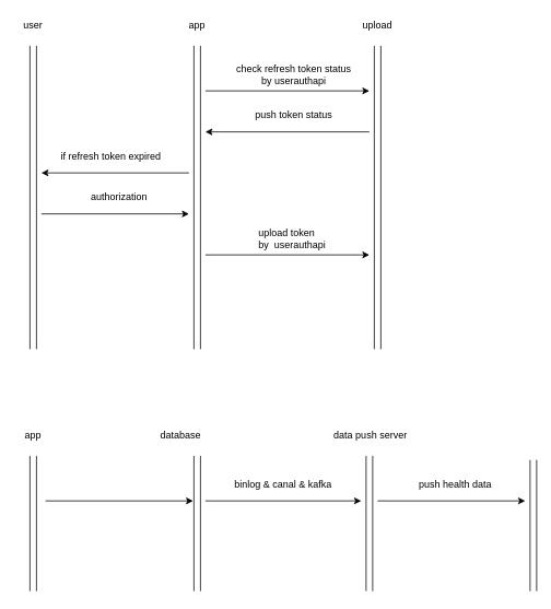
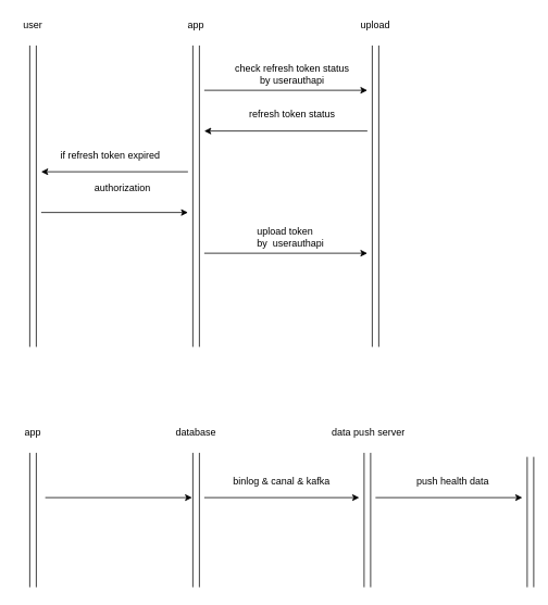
  <mxCell id="0" />
  <mxCell id="1" parent="0" />
  <mxCell id="2" value="" style="shape=link;html=1;width=8;" edge="1" parent="1"><mxGeometry width="100" relative="1" as="geometry"><mxPoint x="40" y="55" as="sourcePoint" /><mxPoint x="40" y="425" as="targetPoint" /></mxGeometry></mxCell>
  <mxCell id="3" value="" style="shape=link;html=1;width=8;" edge="1" parent="1"><mxGeometry width="100" relative="1" as="geometry"><mxPoint x="240" y="55" as="sourcePoint" /><mxPoint x="240" y="425" as="targetPoint" /></mxGeometry></mxCell>
  <mxCell id="4" value="" style="shape=link;html=1;width=8;" edge="1" parent="1"><mxGeometry width="100" relative="1" as="geometry"><mxPoint x="460" y="55" as="sourcePoint" /><mxPoint x="460" y="425" as="targetPoint" /></mxGeometry></mxCell>
  <mxCell id="5" value="user" style="text;html=1;strokeColor=none;fillColor=none;align=center;verticalAlign=middle;whiteSpace=wrap;rounded=0;" vertex="1" parent="1"><mxGeometry x="20" y="20" width="40" height="20" as="geometry" /></mxCell>
  <mxCell id="6" value="app" style="text;html=1;strokeColor=none;fillColor=none;align=center;verticalAlign=middle;whiteSpace=wrap;rounded=0;" vertex="1" parent="1"><mxGeometry x="220" y="20" width="40" height="20" as="geometry" /></mxCell>
  <mxCell id="7" value="upload" style="text;html=1;strokeColor=none;fillColor=none;align=center;verticalAlign=middle;whiteSpace=wrap;rounded=0;" vertex="1" parent="1"><mxGeometry x="440" y="20" width="40" height="20" as="geometry" /></mxCell>
  <mxCell id="8" value="" style="endArrow=classic;html=1;" edge="1" parent="1"><mxGeometry width="50" height="50" relative="1" as="geometry"><mxPoint x="250" y="110" as="sourcePoint" /><mxPoint x="450" y="110" as="targetPoint" /></mxGeometry></mxCell>
  <mxCell id="9" value="check refresh token status&lt;br&gt;by userauthapi" style="text;html=1;strokeColor=none;fillColor=none;align=center;verticalAlign=middle;whiteSpace=wrap;rounded=0;" vertex="1" parent="1"><mxGeometry x="283" y="80" width="150" height="20" as="geometry" /></mxCell>
  <mxCell id="10" value="" style="endArrow=classic;html=1;" edge="1" parent="1"><mxGeometry width="50" height="50" relative="1" as="geometry"><mxPoint x="450" y="160" as="sourcePoint" /><mxPoint x="250" y="160" as="targetPoint" /></mxGeometry></mxCell>
- <mxCell id="11" value="push token status" style="text;html=1;strokeColor=none;fillColor=none;align=center;verticalAlign=middle;whiteSpace=wrap;rounded=0;" vertex="1" parent="1"><mxGeometry x="293" y="130" width="130" height="20" as="geometry" /></mxCell>
+ <mxCell id="11" value="refresh token status" style="text;html=1;strokeColor=none;fillColor=none;align=center;verticalAlign=middle;whiteSpace=wrap;rounded=0;" vertex="1" parent="1"><mxGeometry x="293" y="130" width="130" height="20" as="geometry" /></mxCell>
  <mxCell id="12" value="" style="endArrow=classic;html=1;" edge="1" parent="1"><mxGeometry width="50" height="50" relative="1" as="geometry"><mxPoint x="230" y="210" as="sourcePoint" /><mxPoint x="50" y="210" as="targetPoint" /></mxGeometry></mxCell>
  <mxCell id="13" value="if refresh token expired" style="text;html=1;strokeColor=none;fillColor=none;align=center;verticalAlign=middle;whiteSpace=wrap;rounded=0;" vertex="1" parent="1"><mxGeometry x="70" y="180" width="130" height="20" as="geometry" /></mxCell>
  <mxCell id="14" value="" style="endArrow=classic;html=1;" edge="1" parent="1"><mxGeometry width="50" height="50" relative="1" as="geometry"><mxPoint x="50" y="260" as="sourcePoint" /><mxPoint x="230" y="260" as="targetPoint" /></mxGeometry></mxCell>
- <mxCell id="15" value="authorization" style="text;html=1;strokeColor=none;fillColor=none;align=center;verticalAlign=middle;whiteSpace=wrap;rounded=0;" vertex="1" parent="1"><mxGeometry x="80" y="230" width="130" height="20" as="geometry" /></mxCell>
+ <mxCell id="15" value="authorization" style="text;html=1;strokeColor=none;fillColor=none;align=center;verticalAlign=middle;whiteSpace=wrap;rounded=0;" vertex="1" parent="1"><mxGeometry x="85" y="220" width="130" height="20" as="geometry" /></mxCell>
  <mxCell id="16" value="" style="endArrow=classic;html=1;" edge="1" parent="1"><mxGeometry width="50" height="50" relative="1" as="geometry"><mxPoint x="250" y="310" as="sourcePoint" /><mxPoint x="450" y="310" as="targetPoint" /></mxGeometry></mxCell>
  <mxCell id="17" value="upload token by&amp;nbsp; userauthapi" style="text;whiteSpace=wrap;html=1;" vertex="1" parent="1"><mxGeometry x="313" y="270" width="90" height="30" as="geometry" /></mxCell>
  <mxCell id="18" value="" style="shape=link;html=1;width=8;" edge="1" parent="1"><mxGeometry width="100" relative="1" as="geometry"><mxPoint x="40" y="555" as="sourcePoint" /><mxPoint x="40" y="720" as="targetPoint" /></mxGeometry></mxCell>
  <mxCell id="19" value="" style="shape=link;html=1;width=8;" edge="1" parent="1"><mxGeometry width="100" relative="1" as="geometry"><mxPoint x="240" y="555" as="sourcePoint" /><mxPoint x="240" y="720" as="targetPoint" /></mxGeometry></mxCell>
  <mxCell id="20" value="" style="shape=link;html=1;width=8;" edge="1" parent="1"><mxGeometry width="100" relative="1" as="geometry"><mxPoint x="450" y="555" as="sourcePoint" /><mxPoint x="450" y="720" as="targetPoint" /></mxGeometry></mxCell>
  <mxCell id="21" value="app" style="text;html=1;strokeColor=none;fillColor=none;align=center;verticalAlign=middle;whiteSpace=wrap;rounded=0;" vertex="1" parent="1"><mxGeometry x="20" y="520" width="40" height="20" as="geometry" /></mxCell>
- <mxCell id="22" value="database" style="text;html=1;strokeColor=none;fillColor=none;align=center;verticalAlign=middle;whiteSpace=wrap;rounded=0;" vertex="1" parent="1"><mxGeometry x="200" y="520" width="40" height="20" as="geometry" /></mxCell>
+ <mxCell id="22" value="database" style="text;html=1;strokeColor=none;fillColor=none;align=center;verticalAlign=middle;whiteSpace=wrap;rounded=0;" vertex="1" parent="1"><mxGeometry x="220" y="520" width="40" height="20" as="geometry" /></mxCell>
  <mxCell id="23" value="" style="endArrow=classic;html=1;" edge="1" parent="1"><mxGeometry width="50" height="50" relative="1" as="geometry"><mxPoint x="250" y="610" as="sourcePoint" /><mxPoint x="440" y="610" as="targetPoint" /></mxGeometry></mxCell>
  <mxCell id="24" value="binlog &amp;amp; canal &amp;amp; kafka" style="text;html=1;strokeColor=none;fillColor=none;align=center;verticalAlign=middle;whiteSpace=wrap;rounded=0;" vertex="1" parent="1"><mxGeometry x="270" y="580" width="150" height="20" as="geometry" /></mxCell>
  <mxCell id="25" value="" style="endArrow=classic;html=1;" edge="1" parent="1"><mxGeometry width="50" height="50" relative="1" as="geometry"><mxPoint x="55" y="610" as="sourcePoint" /><mxPoint x="235" y="610" as="targetPoint" /></mxGeometry></mxCell>
  <mxCell id="26" value="" style="shape=link;html=1;width=8;" edge="1" parent="1"><mxGeometry width="100" relative="1" as="geometry"><mxPoint x="650" y="560" as="sourcePoint" /><mxPoint x="650" y="720" as="targetPoint" /></mxGeometry></mxCell>
  <mxCell id="27" value="data push server" style="text;html=1;strokeColor=none;fillColor=none;align=center;verticalAlign=middle;whiteSpace=wrap;rounded=0;" vertex="1" parent="1"><mxGeometry x="403" y="520" width="97" height="20" as="geometry" /></mxCell>
  <mxCell id="28" value="" style="endArrow=classic;html=1;" edge="1" parent="1"><mxGeometry width="50" height="50" relative="1" as="geometry"><mxPoint x="460" y="610" as="sourcePoint" /><mxPoint x="640" y="610" as="targetPoint" /></mxGeometry></mxCell>
  <mxCell id="29" value="push health data" style="text;html=1;strokeColor=none;fillColor=none;align=center;verticalAlign=middle;whiteSpace=wrap;rounded=0;" vertex="1" parent="1"><mxGeometry x="480" y="580" width="150" height="20" as="geometry" /></mxCell>
